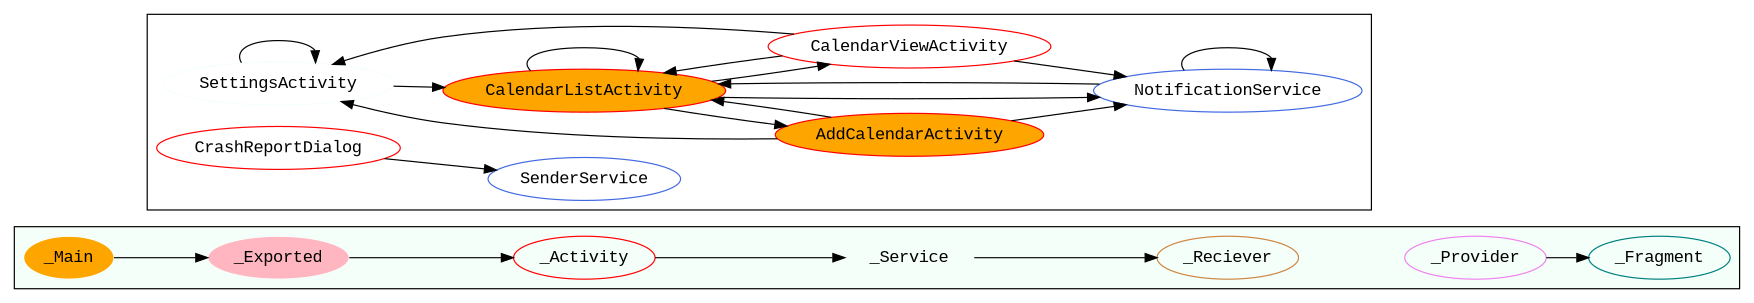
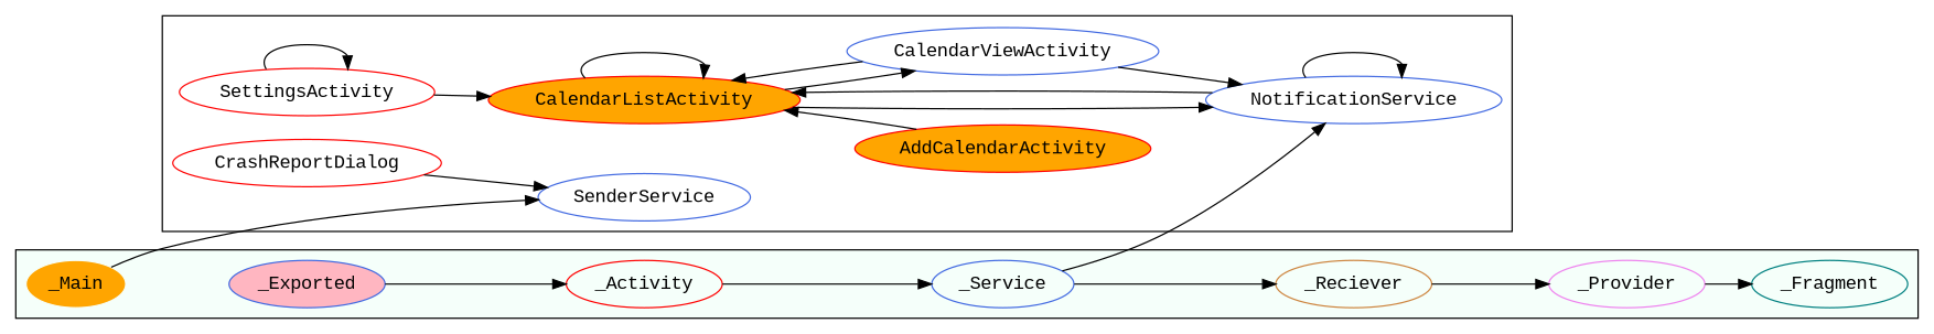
  digraph {
    fontname="Liberation Mono"
    rankdir=LR
    node [color=red fontname="Liberation Mono"]
    edge [fontname="Liberation Mono"]
    _Activity
-   _Service [color=mintcream]
+   _Service [color=royalblue]
    _Reciever [color=peru]
    _Provider [color=violet]
    _Fragment [color=teal]
    _Main [color=mintcream fillcolor=orange style=filled]
-   _Exported [color=mintcream fillcolor=lightpink style=filled]
-   SettingsActivity [color=mintcream]
+   _Exported [color=royalblue fillcolor=lightpink style=filled]
+   SettingsActivity
    AddCalendarActivity [fillcolor=orange style=filled]
    CalendarListActivity [fillcolor=orange style=filled]
    NotificationService [color=royalblue]
    CrashReportDialog
    SenderService [color=royalblue]
-   CalendarViewActivity
+   CalendarViewActivity [color=royalblue]
    subgraph cluster_1 {
      bgcolor=mintcream
      _Activity
      _Service
      _Reciever
      _Provider
      _Fragment
      _Main
      _Exported
    }
    subgraph cluster_2 {
      SettingsActivity
      AddCalendarActivity
      CalendarListActivity
      NotificationService
      CrashReportDialog
      SenderService
      CalendarViewActivity
    }
    _Activity -> _Service
    _Service -> _Reciever
+   _Reciever -> _Provider
    _Provider -> _Fragment
-   _Main -> _Exported
+   _Main -> SenderService
    _Exported -> _Activity
    SettingsActivity -> SettingsActivity
    SettingsActivity -> CalendarListActivity
-   AddCalendarActivity -> SettingsActivity
    AddCalendarActivity -> CalendarListActivity
-   AddCalendarActivity -> NotificationService
-   CalendarListActivity -> AddCalendarActivity
+   _Service -> NotificationService
    CalendarListActivity -> CalendarListActivity
    CalendarListActivity -> NotificationService
    CalendarListActivity -> CalendarViewActivity
    NotificationService -> CalendarListActivity
    NotificationService -> NotificationService
    CrashReportDialog -> SenderService
-   CalendarViewActivity -> SettingsActivity
    CalendarViewActivity -> CalendarListActivity
    CalendarViewActivity -> NotificationService
  }
